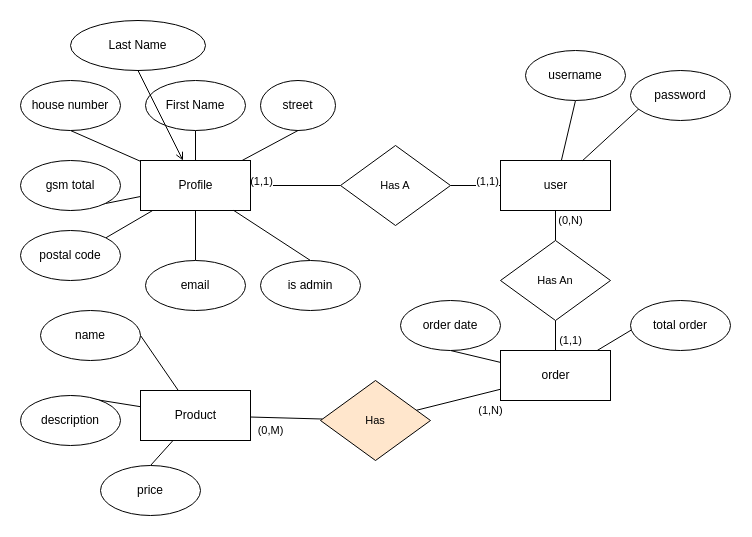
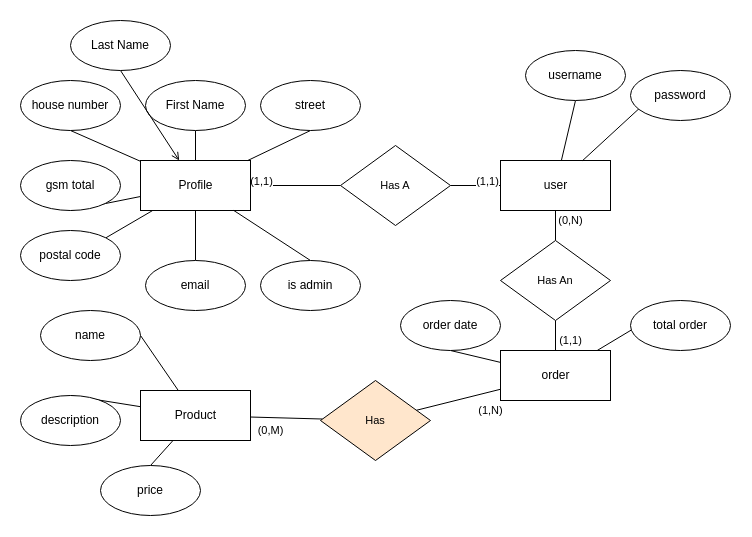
  <mxCell id="0" />
  <mxCell id="1" parent="0" />
  <mxCell id="2" style="edgeStyle=none;shape=connector;rounded=1;html=1;exitX=1;exitY=0.5;exitDx=0;exitDy=0;labelBackgroundColor=default;strokeColor=default;fontFamily=Helvetica;fontSize=11;fontColor=default;endArrow=none;endFill=0;" edge="1" parent="1" source="4" target="40"><mxGeometry relative="1" as="geometry" /></mxCell>
  <mxCell id="3" value="(1,1)" style="edgeLabel;html=1;align=center;verticalAlign=middle;resizable=0;points=[];fontSize=11;fontFamily=Helvetica;fontColor=default;" vertex="1" connectable="0" parent="2"><mxGeometry x="-0.675" y="1" relative="1" as="geometry"><mxPoint x="-5" y="-4" as="offset" /></mxGeometry></mxCell>
  <mxCell id="4" value="Profile" style="html=1;" vertex="1" parent="1"><mxGeometry x="140" y="160" width="110" height="50" as="geometry" /></mxCell>
  <mxCell id="5" style="edgeStyle=none;shape=connector;rounded=1;html=1;exitX=0.5;exitY=1;exitDx=0;exitDy=0;labelBackgroundColor=default;strokeColor=default;fontFamily=Helvetica;fontSize=11;fontColor=default;endArrow=none;endFill=0;" edge="1" parent="1" source="6" target="4"><mxGeometry relative="1" as="geometry" /></mxCell>
  <mxCell id="6" value="First Name" style="ellipse;whiteSpace=wrap;html=1;" vertex="1" parent="1"><mxGeometry x="145" y="80" width="100" height="50" as="geometry" /></mxCell>
  <mxCell id="7" style="edgeStyle=none;shape=connector;rounded=1;html=1;exitX=0.5;exitY=1;exitDx=0;exitDy=0;labelBackgroundColor=default;strokeColor=default;fontFamily=Helvetica;fontSize=11;fontColor=default;endArrow=none;endFill=0;" edge="1" parent="1" source="8" target="4"><mxGeometry relative="1" as="geometry" /></mxCell>
- <mxCell id="8" value="street" style="ellipse;whiteSpace=wrap;html=1;" vertex="1" parent="1"><mxGeometry x="260" y="80" width="75" height="50" as="geometry" /></mxCell>
+ <mxCell id="8" value="street" style="ellipse;whiteSpace=wrap;html=1;" vertex="1" parent="1"><mxGeometry x="260" y="80" width="100" height="50" as="geometry" /></mxCell>
  <mxCell id="9" style="edgeStyle=none;html=1;exitX=0.5;exitY=1;exitDx=0;exitDy=0;endArrow=open;endFill=0;" edge="1" parent="1" source="10" target="4"><mxGeometry relative="1" as="geometry" /></mxCell>
- <mxCell id="10" value="Last Name" style="ellipse;whiteSpace=wrap;html=1;" vertex="1" parent="1"><mxGeometry x="70" y="20" width="135" height="50" as="geometry" /></mxCell>
+ <mxCell id="10" value="Last Name" style="ellipse;whiteSpace=wrap;html=1;" vertex="1" parent="1"><mxGeometry x="70" y="20" width="100" height="50" as="geometry" /></mxCell>
  <mxCell id="11" style="edgeStyle=none;shape=connector;rounded=1;html=1;exitX=0.5;exitY=0;exitDx=0;exitDy=0;labelBackgroundColor=default;strokeColor=default;fontFamily=Helvetica;fontSize=11;fontColor=default;endArrow=none;endFill=0;" edge="1" parent="1" source="12" target="4"><mxGeometry relative="1" as="geometry" /></mxCell>
  <mxCell id="12" value="is admin" style="ellipse;whiteSpace=wrap;html=1;" vertex="1" parent="1"><mxGeometry x="260" y="260" width="100" height="50" as="geometry" /></mxCell>
  <mxCell id="13" style="edgeStyle=none;shape=connector;rounded=1;html=1;exitX=0.5;exitY=0;exitDx=0;exitDy=0;labelBackgroundColor=default;strokeColor=default;fontFamily=Helvetica;fontSize=11;fontColor=default;endArrow=none;endFill=0;" edge="1" parent="1" source="14" target="4"><mxGeometry relative="1" as="geometry" /></mxCell>
  <mxCell id="14" value="email" style="ellipse;whiteSpace=wrap;html=1;" vertex="1" parent="1"><mxGeometry x="145" y="260" width="100" height="50" as="geometry" /></mxCell>
  <mxCell id="15" style="edgeStyle=none;shape=connector;rounded=1;html=1;exitX=1;exitY=0;exitDx=0;exitDy=0;labelBackgroundColor=default;strokeColor=default;fontFamily=Helvetica;fontSize=11;fontColor=default;endArrow=none;endFill=0;" edge="1" parent="1" source="16" target="4"><mxGeometry relative="1" as="geometry" /></mxCell>
  <mxCell id="16" value="postal code" style="ellipse;whiteSpace=wrap;html=1;" vertex="1" parent="1"><mxGeometry x="20" y="230" width="100" height="50" as="geometry" /></mxCell>
  <mxCell id="17" style="edgeStyle=none;shape=connector;rounded=1;html=1;exitX=0.5;exitY=1;exitDx=0;exitDy=0;labelBackgroundColor=default;strokeColor=default;fontFamily=Helvetica;fontSize=11;fontColor=default;endArrow=none;endFill=0;" edge="1" parent="1" source="18" target="4"><mxGeometry relative="1" as="geometry" /></mxCell>
  <mxCell id="18" value="house number" style="ellipse;whiteSpace=wrap;html=1;" vertex="1" parent="1"><mxGeometry x="20" y="80" width="100" height="50" as="geometry" /></mxCell>
  <mxCell id="19" style="edgeStyle=none;shape=connector;rounded=1;html=1;exitX=0.5;exitY=1;exitDx=0;exitDy=0;labelBackgroundColor=default;strokeColor=default;fontFamily=Helvetica;fontSize=11;fontColor=default;endArrow=none;endFill=0;" edge="1" parent="1" source="20" target="4"><mxGeometry relative="1" as="geometry" /></mxCell>
  <mxCell id="20" value="gsm total" style="ellipse;whiteSpace=wrap;html=1;" vertex="1" parent="1"><mxGeometry x="20" y="160" width="100" height="50" as="geometry" /></mxCell>
  <mxCell id="21" value="user" style="html=1;" vertex="1" parent="1"><mxGeometry x="500" y="160" width="110" height="50" as="geometry" /></mxCell>
  <mxCell id="22" style="edgeStyle=none;shape=connector;rounded=1;html=1;exitX=0.5;exitY=1;exitDx=0;exitDy=0;labelBackgroundColor=default;strokeColor=default;fontFamily=Helvetica;fontSize=11;fontColor=default;endArrow=none;endFill=0;" edge="1" parent="1" source="23" target="21"><mxGeometry relative="1" as="geometry" /></mxCell>
  <mxCell id="23" value="username&lt;span style=&quot;color: rgba(0, 0, 0, 0); font-family: monospace; font-size: 0px; text-align: start;&quot;&gt;%3CmxGraphModel%3E%3Croot%3E%3CmxCell%20id%3D%220%22%2F%3E%3CmxCell%20id%3D%221%22%20parent%3D%220%22%2F%3E%3CmxCell%20id%3D%222%22%20value%3D%22Last%20Name%22%20style%3D%22ellipse%3BwhiteSpace%3Dwrap%3Bhtml%3D1%3B%22%20vertex%3D%221%22%20parent%3D%221%22%3E%3CmxGeometry%20x%3D%22120%22%20y%3D%2280%22%20width%3D%22100%22%20height%3D%2250%22%20as%3D%22geometry%22%2F%3E%3C%2FmxCell%3E%3C%2Froot%3E%3C%2FmxGraphModel%3E&lt;/span&gt;" style="ellipse;whiteSpace=wrap;html=1;" vertex="1" parent="1"><mxGeometry x="525" y="50" width="100" height="50" as="geometry" /></mxCell>
  <mxCell id="24" style="edgeStyle=none;shape=connector;rounded=1;html=1;exitX=0.5;exitY=0;exitDx=0;exitDy=0;labelBackgroundColor=default;strokeColor=default;fontFamily=Helvetica;fontSize=11;fontColor=default;endArrow=none;endFill=0;" edge="1" parent="1" source="25" target="21"><mxGeometry relative="1" as="geometry" /></mxCell>
  <mxCell id="25" value="password" style="ellipse;whiteSpace=wrap;html=1;" vertex="1" parent="1"><mxGeometry x="630" y="70" width="100" height="50" as="geometry" /></mxCell>
  <mxCell id="26" value="order" style="html=1;" vertex="1" parent="1"><mxGeometry x="500" y="350" width="110" height="50" as="geometry" /></mxCell>
  <mxCell id="27" style="edgeStyle=none;shape=connector;rounded=1;html=1;exitX=0.5;exitY=1;exitDx=0;exitDy=0;labelBackgroundColor=default;strokeColor=default;fontFamily=Helvetica;fontSize=11;fontColor=default;endArrow=none;endFill=0;" edge="1" parent="1" source="28" target="26"><mxGeometry relative="1" as="geometry" /></mxCell>
  <mxCell id="28" value="order date" style="ellipse;whiteSpace=wrap;html=1;" vertex="1" parent="1"><mxGeometry x="400" y="300" width="100" height="50" as="geometry" /></mxCell>
  <mxCell id="29" style="edgeStyle=none;shape=connector;rounded=1;html=1;exitX=0.5;exitY=0;exitDx=0;exitDy=0;labelBackgroundColor=default;strokeColor=default;fontFamily=Helvetica;fontSize=11;fontColor=default;endArrow=none;endFill=0;" edge="1" parent="1" source="30" target="26"><mxGeometry relative="1" as="geometry" /></mxCell>
  <mxCell id="30" value="total order" style="ellipse;whiteSpace=wrap;html=1;" vertex="1" parent="1"><mxGeometry x="630" y="300" width="100" height="50" as="geometry" /></mxCell>
  <mxCell id="31" value="Product" style="html=1;" vertex="1" parent="1"><mxGeometry x="140" y="390" width="110" height="50" as="geometry" /></mxCell>
  <mxCell id="32" style="edgeStyle=none;shape=connector;rounded=1;html=1;exitX=1;exitY=0.5;exitDx=0;exitDy=0;labelBackgroundColor=default;strokeColor=default;fontFamily=Helvetica;fontSize=11;fontColor=default;endArrow=none;endFill=0;" edge="1" parent="1" source="33" target="31"><mxGeometry relative="1" as="geometry" /></mxCell>
  <mxCell id="33" value="name" style="ellipse;whiteSpace=wrap;html=1;" vertex="1" parent="1"><mxGeometry x="40" y="310" width="100" height="50" as="geometry" /></mxCell>
  <mxCell id="34" style="edgeStyle=none;shape=connector;rounded=1;html=1;exitX=0.5;exitY=0;exitDx=0;exitDy=0;labelBackgroundColor=default;strokeColor=default;fontFamily=Helvetica;fontSize=11;fontColor=default;endArrow=none;endFill=0;" edge="1" parent="1" source="35" target="31"><mxGeometry relative="1" as="geometry" /></mxCell>
  <mxCell id="35" value="description" style="ellipse;whiteSpace=wrap;html=1;" vertex="1" parent="1"><mxGeometry x="20" y="395" width="100" height="50" as="geometry" /></mxCell>
  <mxCell id="36" style="edgeStyle=none;shape=connector;rounded=1;html=1;exitX=0.5;exitY=0;exitDx=0;exitDy=0;labelBackgroundColor=default;strokeColor=default;fontFamily=Helvetica;fontSize=11;fontColor=default;endArrow=none;endFill=0;" edge="1" parent="1" source="37" target="31"><mxGeometry relative="1" as="geometry" /></mxCell>
  <mxCell id="37" value="price" style="ellipse;whiteSpace=wrap;html=1;" vertex="1" parent="1"><mxGeometry x="100" y="465" width="100" height="50" as="geometry" /></mxCell>
  <mxCell id="38" style="edgeStyle=none;shape=connector;rounded=1;html=1;exitX=1;exitY=0.5;exitDx=0;exitDy=0;labelBackgroundColor=default;strokeColor=default;fontFamily=Helvetica;fontSize=11;fontColor=default;endArrow=none;endFill=0;" edge="1" parent="1" source="40" target="21"><mxGeometry relative="1" as="geometry" /></mxCell>
  <mxCell id="39" value="(1,1)" style="edgeLabel;html=1;align=center;verticalAlign=middle;resizable=0;points=[];fontSize=11;fontFamily=Helvetica;fontColor=default;" vertex="1" connectable="0" parent="38"><mxGeometry x="0.469" y="-2" relative="1" as="geometry"><mxPoint x="-1" y="-7" as="offset" /></mxGeometry></mxCell>
  <mxCell id="40" value="Has A" style="rhombus;whiteSpace=wrap;html=1;fontFamily=Helvetica;fontSize=11;fontColor=default;" vertex="1" parent="1"><mxGeometry x="340" y="145" width="110" height="80" as="geometry" /></mxCell>
  <mxCell id="41" style="edgeStyle=none;shape=connector;rounded=1;html=1;labelBackgroundColor=default;strokeColor=default;fontFamily=Helvetica;fontSize=11;fontColor=default;endArrow=none;endFill=0;" edge="1" parent="1" source="43" target="21"><mxGeometry relative="1" as="geometry" /></mxCell>
  <mxCell id="42" style="edgeStyle=none;shape=connector;rounded=1;html=1;labelBackgroundColor=default;strokeColor=default;fontFamily=Helvetica;fontSize=11;fontColor=default;endArrow=none;endFill=0;" edge="1" parent="1" source="43" target="26"><mxGeometry relative="1" as="geometry" /></mxCell>
  <mxCell id="43" value="Has An" style="rhombus;whiteSpace=wrap;html=1;fontFamily=Helvetica;fontSize=11;fontColor=default;" vertex="1" parent="1"><mxGeometry x="500" y="240" width="110" height="80" as="geometry" /></mxCell>
  <mxCell id="44" style="edgeStyle=none;shape=connector;rounded=1;html=1;labelBackgroundColor=default;strokeColor=default;fontFamily=Helvetica;fontSize=11;fontColor=default;endArrow=none;endFill=0;" edge="1" parent="1" source="46" target="26"><mxGeometry relative="1" as="geometry" /></mxCell>
  <mxCell id="45" style="edgeStyle=none;shape=connector;rounded=1;html=1;labelBackgroundColor=default;strokeColor=default;fontFamily=Helvetica;fontSize=11;fontColor=default;endArrow=none;endFill=0;" edge="1" parent="1" source="46" target="31"><mxGeometry relative="1" as="geometry" /></mxCell>
  <mxCell id="46" value="Has" style="rhombus;whiteSpace=wrap;html=1;fontFamily=Helvetica;fontSize=11;fontColor=default;fillColor=#ffe6cc;" vertex="1" parent="1"><mxGeometry x="320" y="380" width="110" height="80" as="geometry" /></mxCell>
  <mxCell id="47" value="(0,N)" style="text;html=1;align=center;verticalAlign=middle;resizable=0;points=[];autosize=1;strokeColor=none;fillColor=none;fontSize=11;fontFamily=Helvetica;fontColor=default;" vertex="1" parent="1"><mxGeometry x="545" y="205" width="50" height="30" as="geometry" /></mxCell>
  <mxCell id="48" value="(1,1)" style="text;html=1;align=center;verticalAlign=middle;resizable=0;points=[];autosize=1;strokeColor=none;fillColor=none;fontSize=11;fontFamily=Helvetica;fontColor=default;" vertex="1" parent="1"><mxGeometry x="545" y="325" width="50" height="30" as="geometry" /></mxCell>
  <mxCell id="49" value="(1,N)" style="text;html=1;align=center;verticalAlign=middle;resizable=0;points=[];autosize=1;strokeColor=none;fillColor=none;fontSize=11;fontFamily=Helvetica;fontColor=default;" vertex="1" parent="1"><mxGeometry x="465" y="395" width="50" height="30" as="geometry" /></mxCell>
  <mxCell id="50" value="(0,M)" style="text;html=1;align=center;verticalAlign=middle;resizable=0;points=[];autosize=1;strokeColor=none;fillColor=none;fontSize=11;fontFamily=Helvetica;fontColor=default;" vertex="1" parent="1"><mxGeometry x="245" y="415" width="50" height="30" as="geometry" /></mxCell>
